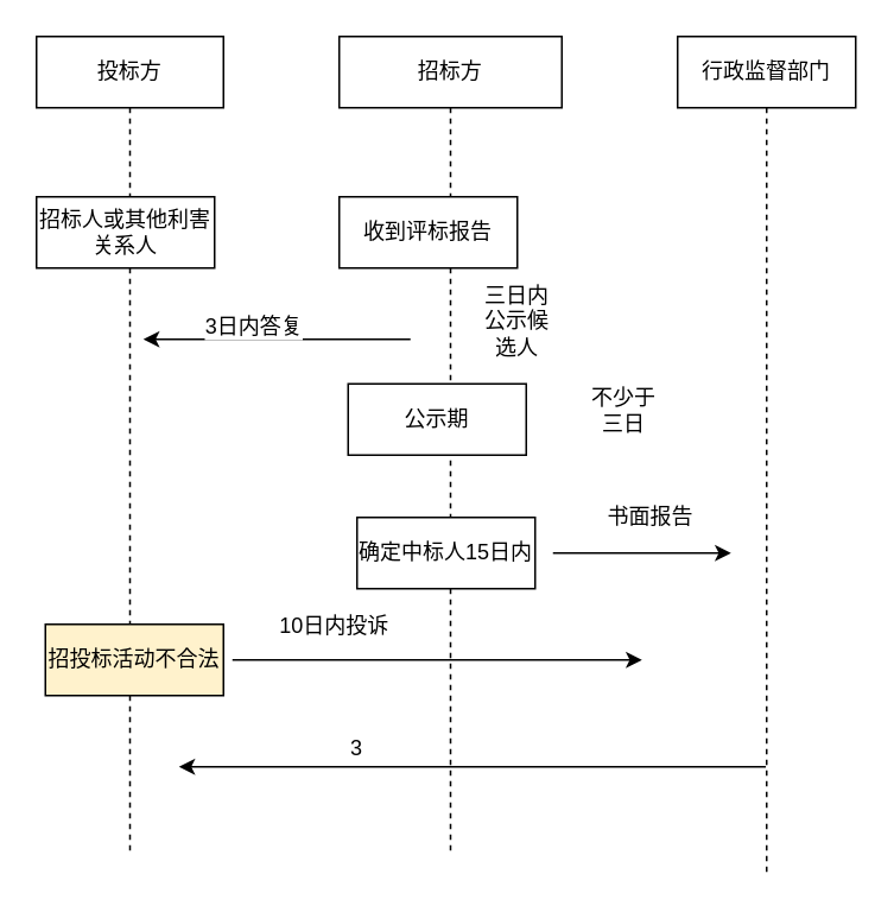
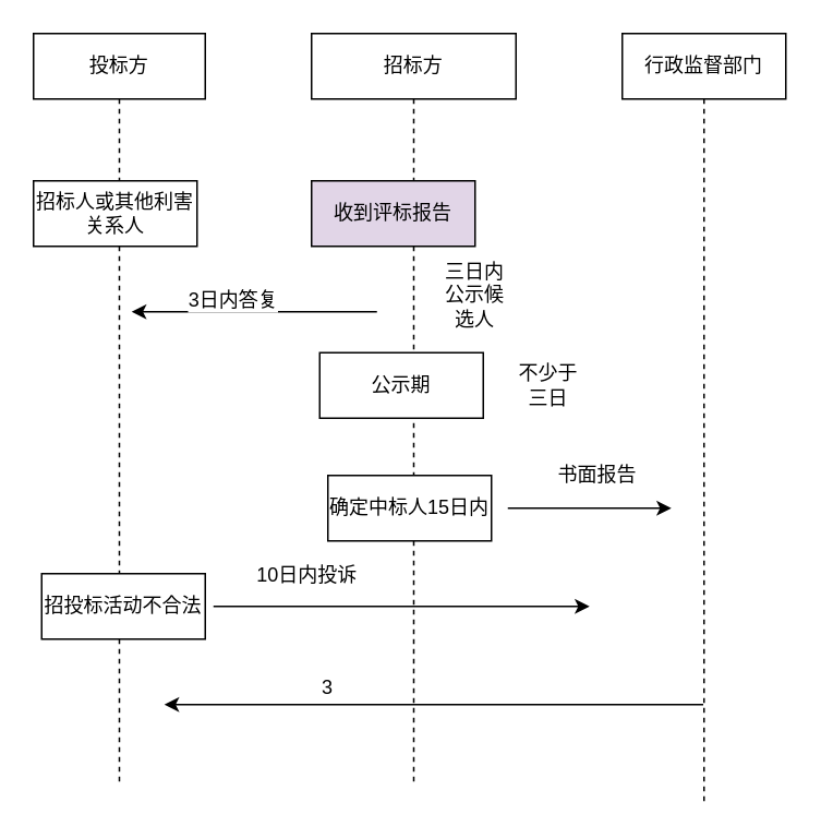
  <mxCell id="0" />
  <mxCell id="1" parent="0" />
  <mxCell id="2" value="投标方" style="shape=umlLifeline;perimeter=lifelinePerimeter;whiteSpace=wrap;html=1;container=1;collapsible=0;recursiveResize=0;outlineConnect=0;" vertex="1" parent="1"><mxGeometry x="20" y="20" width="105" height="460" as="geometry" /></mxCell>
  <mxCell id="3" value="招标人或其他利害关系人" style="rounded=0;whiteSpace=wrap;html=1;" vertex="1" parent="2"><mxGeometry y="90" width="100" height="40" as="geometry" /></mxCell>
- <mxCell id="4" value="招投标活动不合法" style="rounded=0;whiteSpace=wrap;html=1;fillColor=#fff2cc;" vertex="1" parent="2"><mxGeometry x="5" y="330" width="100" height="40" as="geometry" /></mxCell>
+ <mxCell id="4" value="招投标活动不合法" style="rounded=0;whiteSpace=wrap;html=1;" vertex="1" parent="2"><mxGeometry x="5" y="330" width="100" height="40" as="geometry" /></mxCell>
  <mxCell id="5" value="招标方" style="shape=umlLifeline;perimeter=lifelinePerimeter;whiteSpace=wrap;html=1;container=1;collapsible=0;recursiveResize=0;outlineConnect=0;" vertex="1" parent="1"><mxGeometry x="190" y="20" width="125" height="460" as="geometry" /></mxCell>
- <mxCell id="6" value="收到评标报告" style="rounded=0;whiteSpace=wrap;html=1;" vertex="1" parent="5"><mxGeometry y="90" width="100" height="40" as="geometry" /></mxCell>
+ <mxCell id="6" value="收到评标报告" style="rounded=0;whiteSpace=wrap;html=1;fillColor=#e1d5e7;" vertex="1" parent="5"><mxGeometry y="90" width="100" height="40" as="geometry" /></mxCell>
  <mxCell id="7" value="公示期" style="rounded=0;whiteSpace=wrap;html=1;" vertex="1" parent="5"><mxGeometry x="5" y="195" width="100" height="40" as="geometry" /></mxCell>
  <mxCell id="8" value="行政监督部门" style="shape=umlLifeline;perimeter=lifelinePerimeter;whiteSpace=wrap;html=1;container=1;collapsible=0;recursiveResize=0;outlineConnect=0;" vertex="1" parent="1"><mxGeometry x="380" y="20" width="100" height="470" as="geometry" /></mxCell>
  <mxCell id="9" value="三日内公示候选人" style="text;html=1;strokeColor=none;fillColor=none;align=center;verticalAlign=middle;whiteSpace=wrap;rounded=0;" vertex="1" parent="1"><mxGeometry x="270" y="170" width="40" height="20" as="geometry" /></mxCell>
- <mxCell id="10" value="不少于三日" style="text;html=1;strokeColor=none;fillColor=none;align=center;verticalAlign=middle;whiteSpace=wrap;rounded=0;" vertex="1" parent="1"><mxGeometry x="330" y="220" width="40" height="20" as="geometry" /></mxCell>
+ <mxCell id="10" value="不少于三日" style="text;html=1;strokeColor=none;fillColor=none;align=center;verticalAlign=middle;whiteSpace=wrap;rounded=0;" vertex="1" parent="1"><mxGeometry x="315" y="225" width="40" height="20" as="geometry" /></mxCell>
  <mxCell id="11" value="" style="endArrow=classic;html=1;" edge="1" parent="1"><mxGeometry width="50" height="50" relative="1" as="geometry"><mxPoint x="230" y="190" as="sourcePoint" /><mxPoint x="80" y="190" as="targetPoint" /></mxGeometry></mxCell>
  <mxCell id="12" value="3日内答复" style="text;html=1;align=center;verticalAlign=middle;resizable=0;points=[];;labelBackgroundColor=#ffffff;" vertex="1" connectable="0" parent="11"><mxGeometry x="0.192" y="-8" relative="1" as="geometry"><mxPoint as="offset" /></mxGeometry></mxCell>
  <mxCell id="13" value="确定中标人15日内" style="rounded=0;whiteSpace=wrap;html=1;" vertex="1" parent="1"><mxGeometry x="200" y="290" width="100" height="40" as="geometry" /></mxCell>
  <mxCell id="14" value="" style="endArrow=classic;html=1;" edge="1" parent="1"><mxGeometry width="50" height="50" relative="1" as="geometry"><mxPoint x="310" y="310" as="sourcePoint" /><mxPoint x="410" y="310" as="targetPoint" /></mxGeometry></mxCell>
  <mxCell id="15" value="书面报告" style="text;html=1;strokeColor=none;fillColor=none;align=center;verticalAlign=middle;whiteSpace=wrap;rounded=0;" vertex="1" parent="1"><mxGeometry x="330" y="280" width="70" height="20" as="geometry" /></mxCell>
  <mxCell id="16" value="" style="endArrow=classic;html=1;" edge="1" parent="1"><mxGeometry width="50" height="50" relative="1" as="geometry"><mxPoint x="130" y="370" as="sourcePoint" /><mxPoint x="360" y="370" as="targetPoint" /></mxGeometry></mxCell>
  <mxCell id="17" value="10日内投诉" style="text;html=1;align=center;verticalAlign=middle;resizable=0;points=[];;labelBackgroundColor=#ffffff;" vertex="1" connectable="0" parent="1"><mxGeometry x="150.588" y="192" as="geometry"><mxPoint x="36" y="158" as="offset" /></mxGeometry></mxCell>
  <mxCell id="18" value="" style="endArrow=classic;html=1;" edge="1" parent="1" source="8"><mxGeometry width="50" height="50" relative="1" as="geometry"><mxPoint x="120" y="470" as="sourcePoint" /><mxPoint x="100" y="430" as="targetPoint" /></mxGeometry></mxCell>
  <mxCell id="19" value="3" style="text;html=1;strokeColor=none;fillColor=none;align=center;verticalAlign=middle;whiteSpace=wrap;rounded=0;" vertex="1" parent="1"><mxGeometry x="180" y="410" width="40" height="20" as="geometry" /></mxCell>
